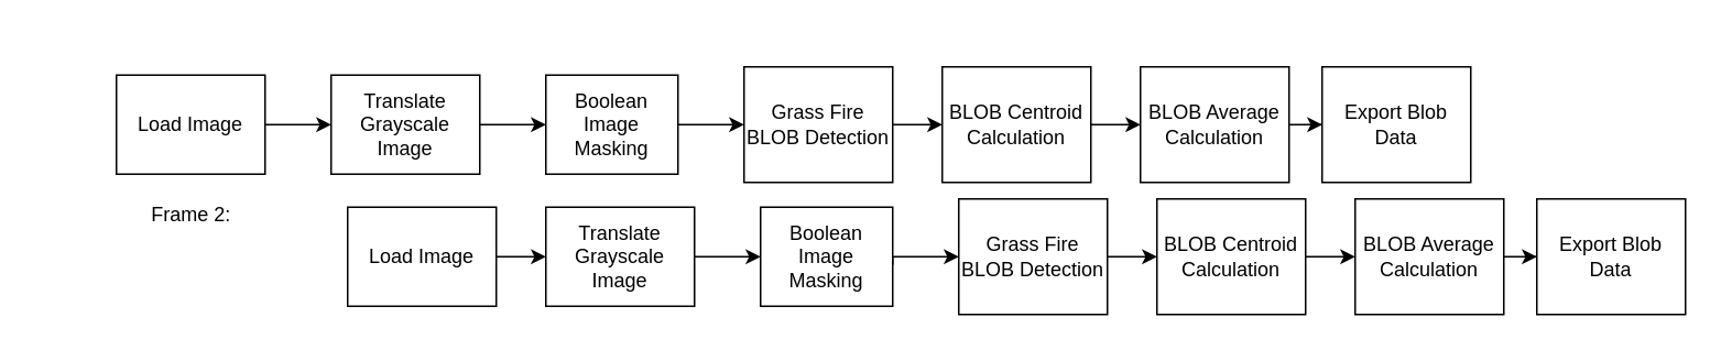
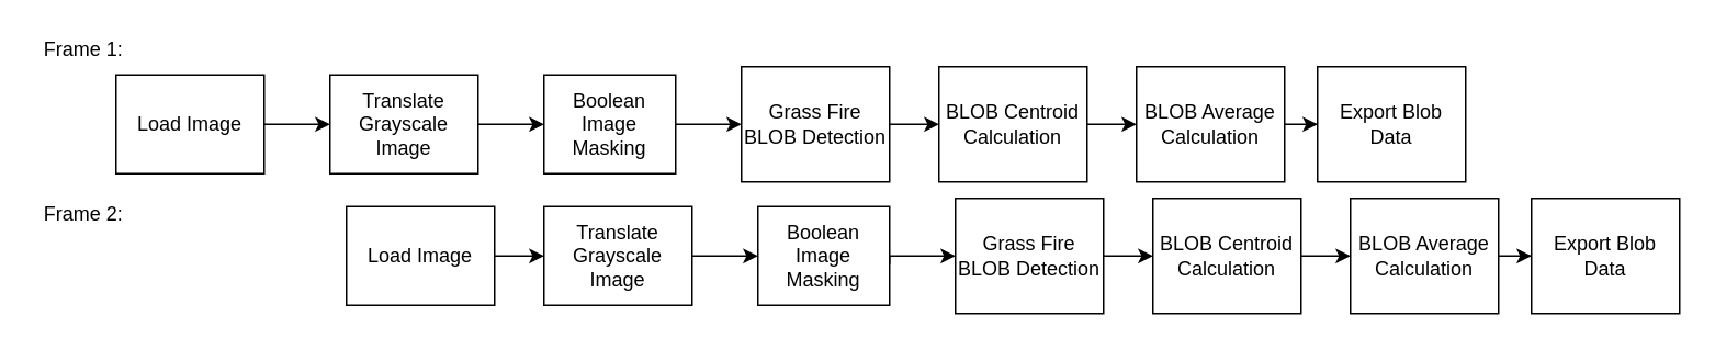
  <mxCell id="0" />
  <mxCell id="1" parent="0" />
  <mxCell id="2" value="" style="edgeStyle=orthogonalEdgeStyle;rounded=0;orthogonalLoop=1;jettySize=auto;html=1;" parent="1" source="3" target="5" edge="1"><mxGeometry relative="1" as="geometry" /></mxCell>
  <mxCell id="3" value="Translate Grayscale Image" style="rounded=0;whiteSpace=wrap;html=1;" parent="1" vertex="1"><mxGeometry x="200" y="45" width="90" height="60" as="geometry" /></mxCell>
  <mxCell id="4" value="" style="edgeStyle=orthogonalEdgeStyle;rounded=0;orthogonalLoop=1;jettySize=auto;html=1;" edge="1" parent="1" source="5" target="7"><mxGeometry relative="1" as="geometry" /></mxCell>
  <mxCell id="5" value="Boolean Image Masking" style="rounded=0;whiteSpace=wrap;html=1;" parent="1" vertex="1"><mxGeometry x="330" y="45" width="80" height="60" as="geometry" /></mxCell>
  <mxCell id="6" value="" style="edgeStyle=orthogonalEdgeStyle;rounded=0;orthogonalLoop=1;jettySize=auto;html=1;" parent="1" source="7" target="9" edge="1"><mxGeometry relative="1" as="geometry" /></mxCell>
  <mxCell id="7" value="Grass Fire BLOB Detection" style="rounded=0;whiteSpace=wrap;html=1;" parent="1" vertex="1"><mxGeometry x="450" y="40" width="90" height="70" as="geometry" /></mxCell>
  <mxCell id="8" value="" style="edgeStyle=orthogonalEdgeStyle;rounded=0;orthogonalLoop=1;jettySize=auto;html=1;" parent="1" source="9" target="11" edge="1"><mxGeometry relative="1" as="geometry" /></mxCell>
  <mxCell id="9" value="BLOB Centroid Calculation" style="rounded=0;whiteSpace=wrap;html=1;" parent="1" vertex="1"><mxGeometry x="570" y="40" width="90" height="70" as="geometry" /></mxCell>
  <mxCell id="10" value="" style="edgeStyle=orthogonalEdgeStyle;rounded=0;orthogonalLoop=1;jettySize=auto;html=1;" parent="1" source="11" target="12" edge="1"><mxGeometry relative="1" as="geometry" /></mxCell>
  <mxCell id="11" value="BLOB Average Calculation" style="rounded=0;whiteSpace=wrap;html=1;" parent="1" vertex="1"><mxGeometry x="690" y="40" width="90" height="70" as="geometry" /></mxCell>
  <mxCell id="12" value="Export Blob Data" style="rounded=0;whiteSpace=wrap;html=1;" parent="1" vertex="1"><mxGeometry x="800" y="40" width="90" height="70" as="geometry" /></mxCell>
  <mxCell id="13" value="" style="edgeStyle=orthogonalEdgeStyle;rounded=0;orthogonalLoop=1;jettySize=auto;html=1;" parent="1" source="14" target="16" edge="1"><mxGeometry relative="1" as="geometry" /></mxCell>
  <mxCell id="14" value="Translate Grayscale Image" style="rounded=0;whiteSpace=wrap;html=1;" parent="1" vertex="1"><mxGeometry x="330" y="125" width="90" height="60" as="geometry" /></mxCell>
  <mxCell id="15" value="" style="edgeStyle=orthogonalEdgeStyle;rounded=0;orthogonalLoop=1;jettySize=auto;html=1;" edge="1" parent="1" target="18"><mxGeometry relative="1" as="geometry"><mxPoint x="540" y="160" as="sourcePoint" /><Array as="points"><mxPoint x="540" y="155" /></Array></mxGeometry></mxCell>
  <mxCell id="16" value="Boolean Image Masking" style="rounded=0;whiteSpace=wrap;html=1;" parent="1" vertex="1"><mxGeometry x="460" y="125" width="80" height="60" as="geometry" /></mxCell>
  <mxCell id="17" value="" style="edgeStyle=orthogonalEdgeStyle;rounded=0;orthogonalLoop=1;jettySize=auto;html=1;" parent="1" source="18" target="20" edge="1"><mxGeometry relative="1" as="geometry" /></mxCell>
  <mxCell id="18" value="Grass Fire BLOB Detection" style="rounded=0;whiteSpace=wrap;html=1;" parent="1" vertex="1"><mxGeometry x="580" y="120" width="90" height="70" as="geometry" /></mxCell>
  <mxCell id="19" value="" style="edgeStyle=orthogonalEdgeStyle;rounded=0;orthogonalLoop=1;jettySize=auto;html=1;" parent="1" source="20" target="22" edge="1"><mxGeometry relative="1" as="geometry" /></mxCell>
  <mxCell id="20" value="BLOB Centroid Calculation" style="rounded=0;whiteSpace=wrap;html=1;" parent="1" vertex="1"><mxGeometry x="700" y="120" width="90" height="70" as="geometry" /></mxCell>
  <mxCell id="21" value="" style="edgeStyle=orthogonalEdgeStyle;rounded=0;orthogonalLoop=1;jettySize=auto;html=1;" parent="1" source="22" target="23" edge="1"><mxGeometry relative="1" as="geometry" /></mxCell>
  <mxCell id="22" value="BLOB Average Calculation" style="rounded=0;whiteSpace=wrap;html=1;" parent="1" vertex="1"><mxGeometry x="820" y="120" width="90" height="70" as="geometry" /></mxCell>
  <mxCell id="23" value="Export Blob Data" style="rounded=0;whiteSpace=wrap;html=1;" parent="1" vertex="1"><mxGeometry x="930" y="120" width="90" height="70" as="geometry" /></mxCell>
- <mxCell id="25" value="Frame 2:" style="text;html=1;align=center;verticalAlign=middle;resizable=0;points=[];autosize=1;strokeColor=none;fillColor=none;" parent="1" vertex="1"><mxGeometry x="85" y="120" width="60" height="20" as="geometry" /></mxCell>
+ <mxCell id="24" value="Frame 1:" style="text;html=1;align=center;verticalAlign=middle;resizable=0;points=[];autosize=1;strokeColor=none;fillColor=none;" parent="1" vertex="1"><mxGeometry x="20" y="20" width="60" height="20" as="geometry" /></mxCell>
+ <mxCell id="25" value="Frame 2:" style="text;html=1;align=center;verticalAlign=middle;resizable=0;points=[];autosize=1;strokeColor=none;fillColor=none;" parent="1" vertex="1"><mxGeometry x="20" y="120" width="60" height="20" as="geometry" /></mxCell>
  <mxCell id="26" value="" style="edgeStyle=orthogonalEdgeStyle;rounded=0;orthogonalLoop=1;jettySize=auto;html=1;" edge="1" parent="1" source="27" target="3"><mxGeometry relative="1" as="geometry" /></mxCell>
  <mxCell id="27" value="Load Image" style="rounded=0;whiteSpace=wrap;html=1;" vertex="1" parent="1"><mxGeometry x="70" y="45" width="90" height="60" as="geometry" /></mxCell>
  <mxCell id="28" value="" style="edgeStyle=orthogonalEdgeStyle;rounded=0;orthogonalLoop=1;jettySize=auto;html=1;" edge="1" parent="1" source="29" target="14"><mxGeometry relative="1" as="geometry" /></mxCell>
  <mxCell id="29" value="Load Image" style="rounded=0;whiteSpace=wrap;html=1;" vertex="1" parent="1"><mxGeometry x="210" y="125" width="90" height="60" as="geometry" /></mxCell>
